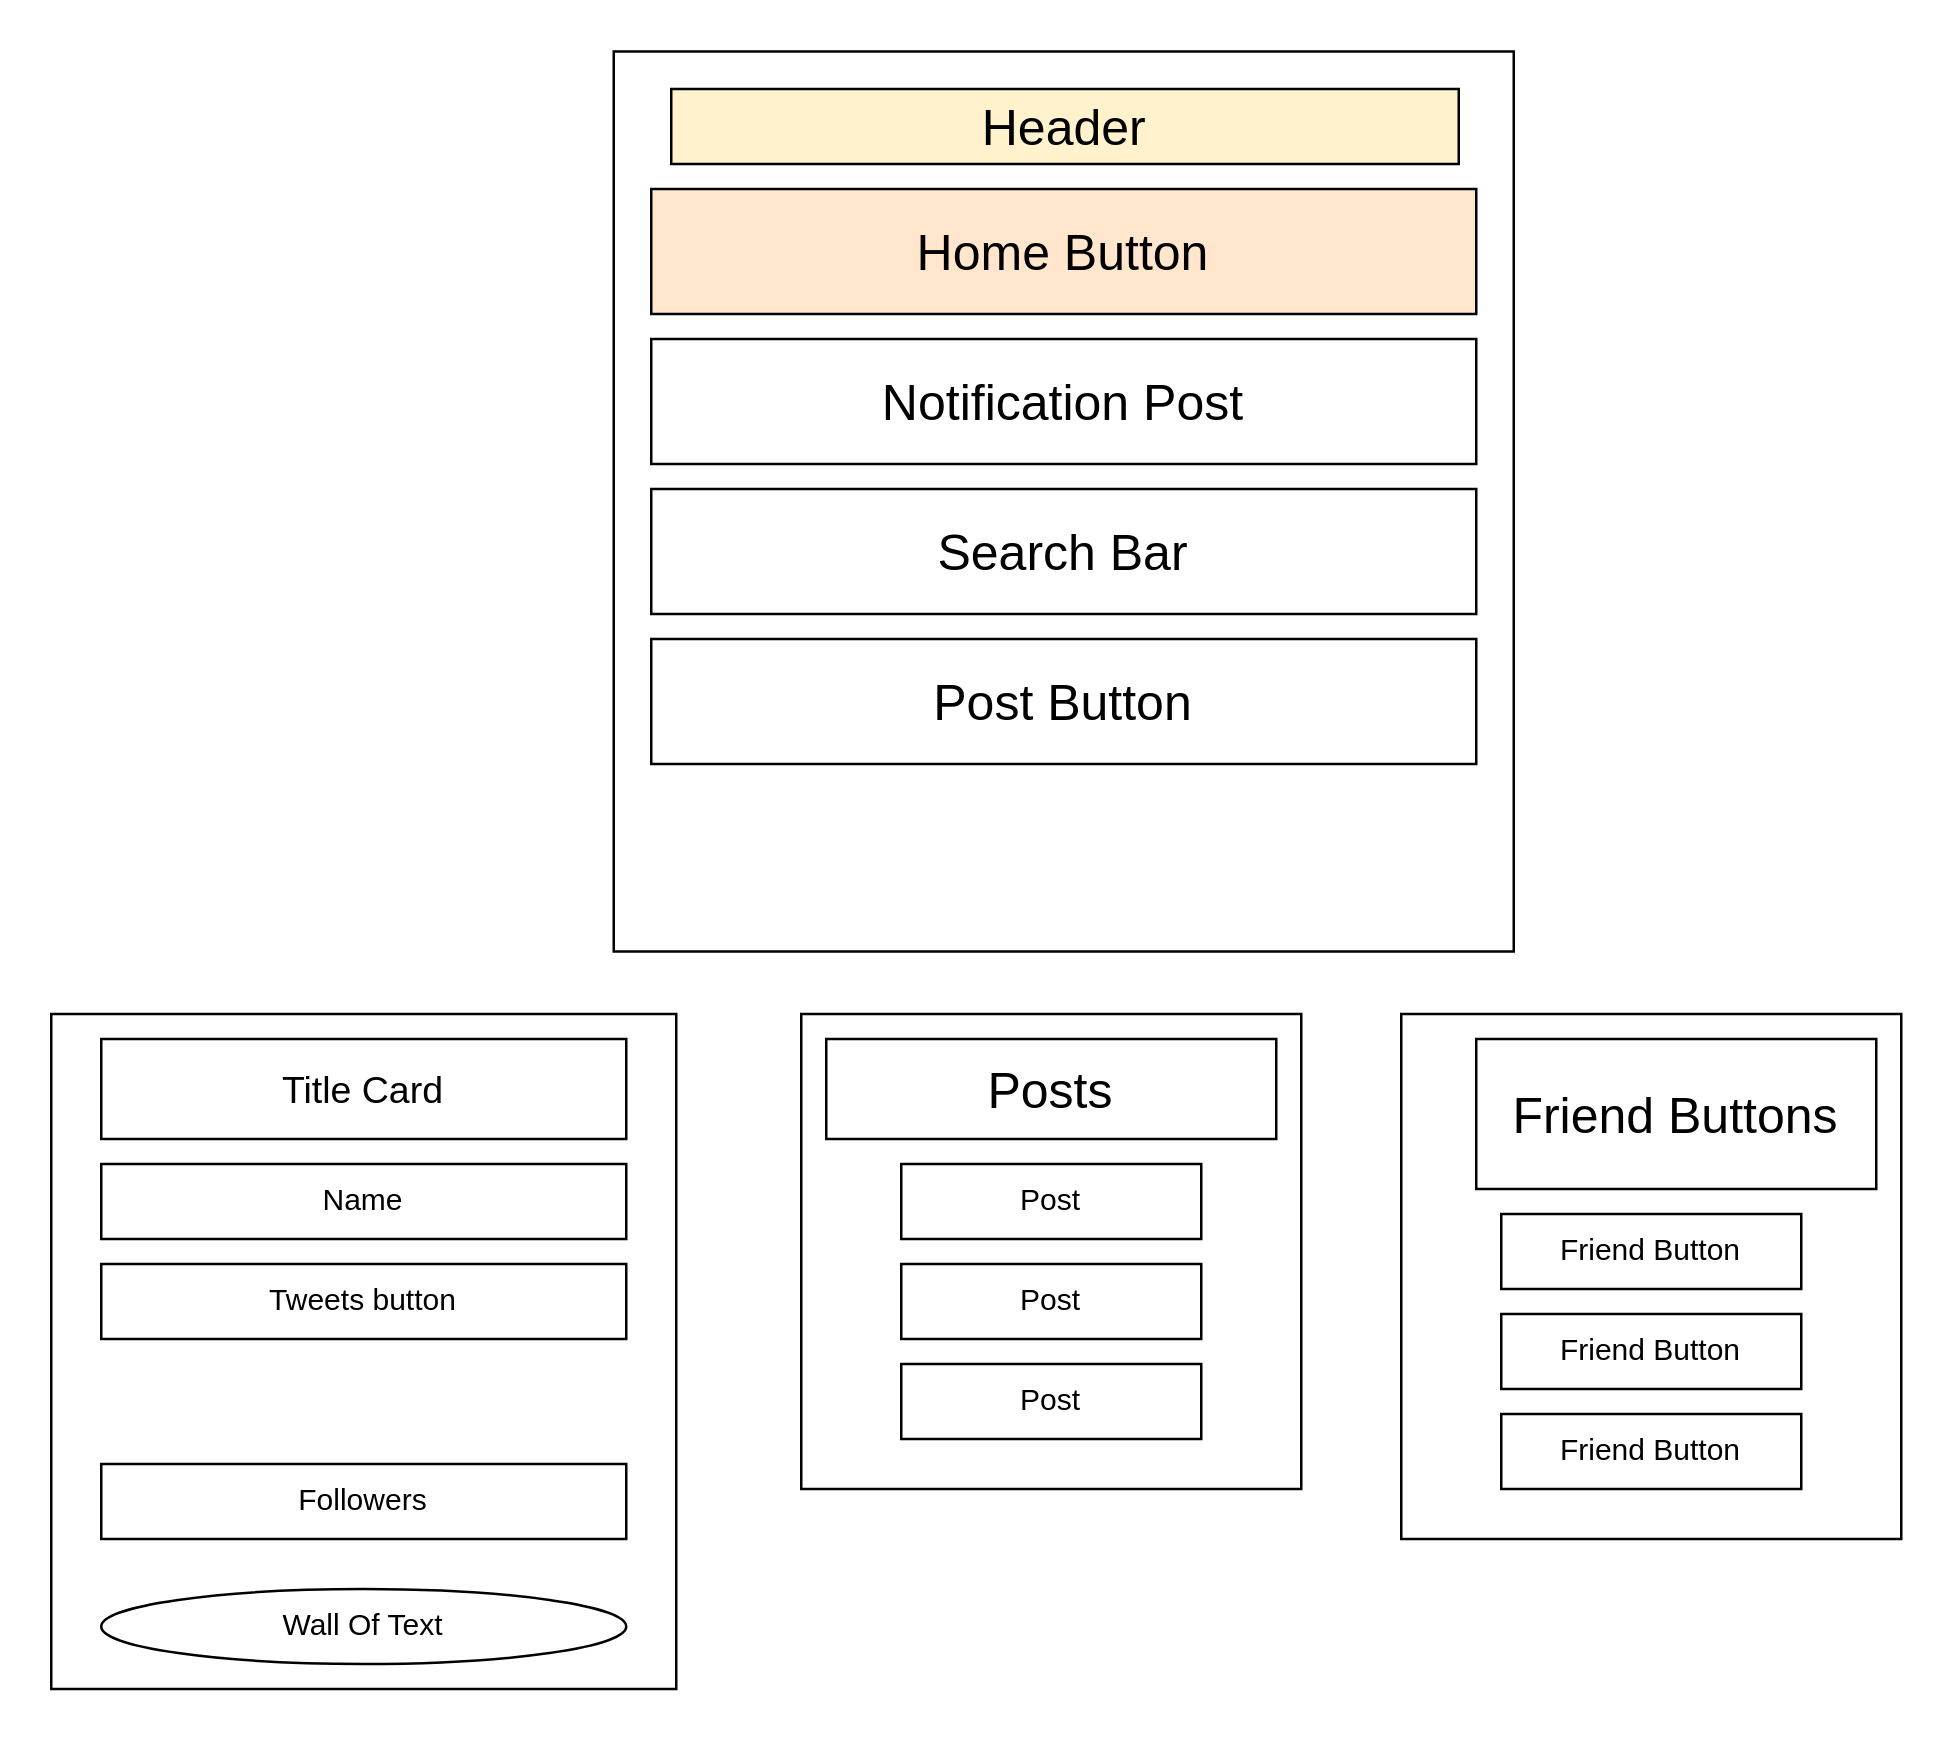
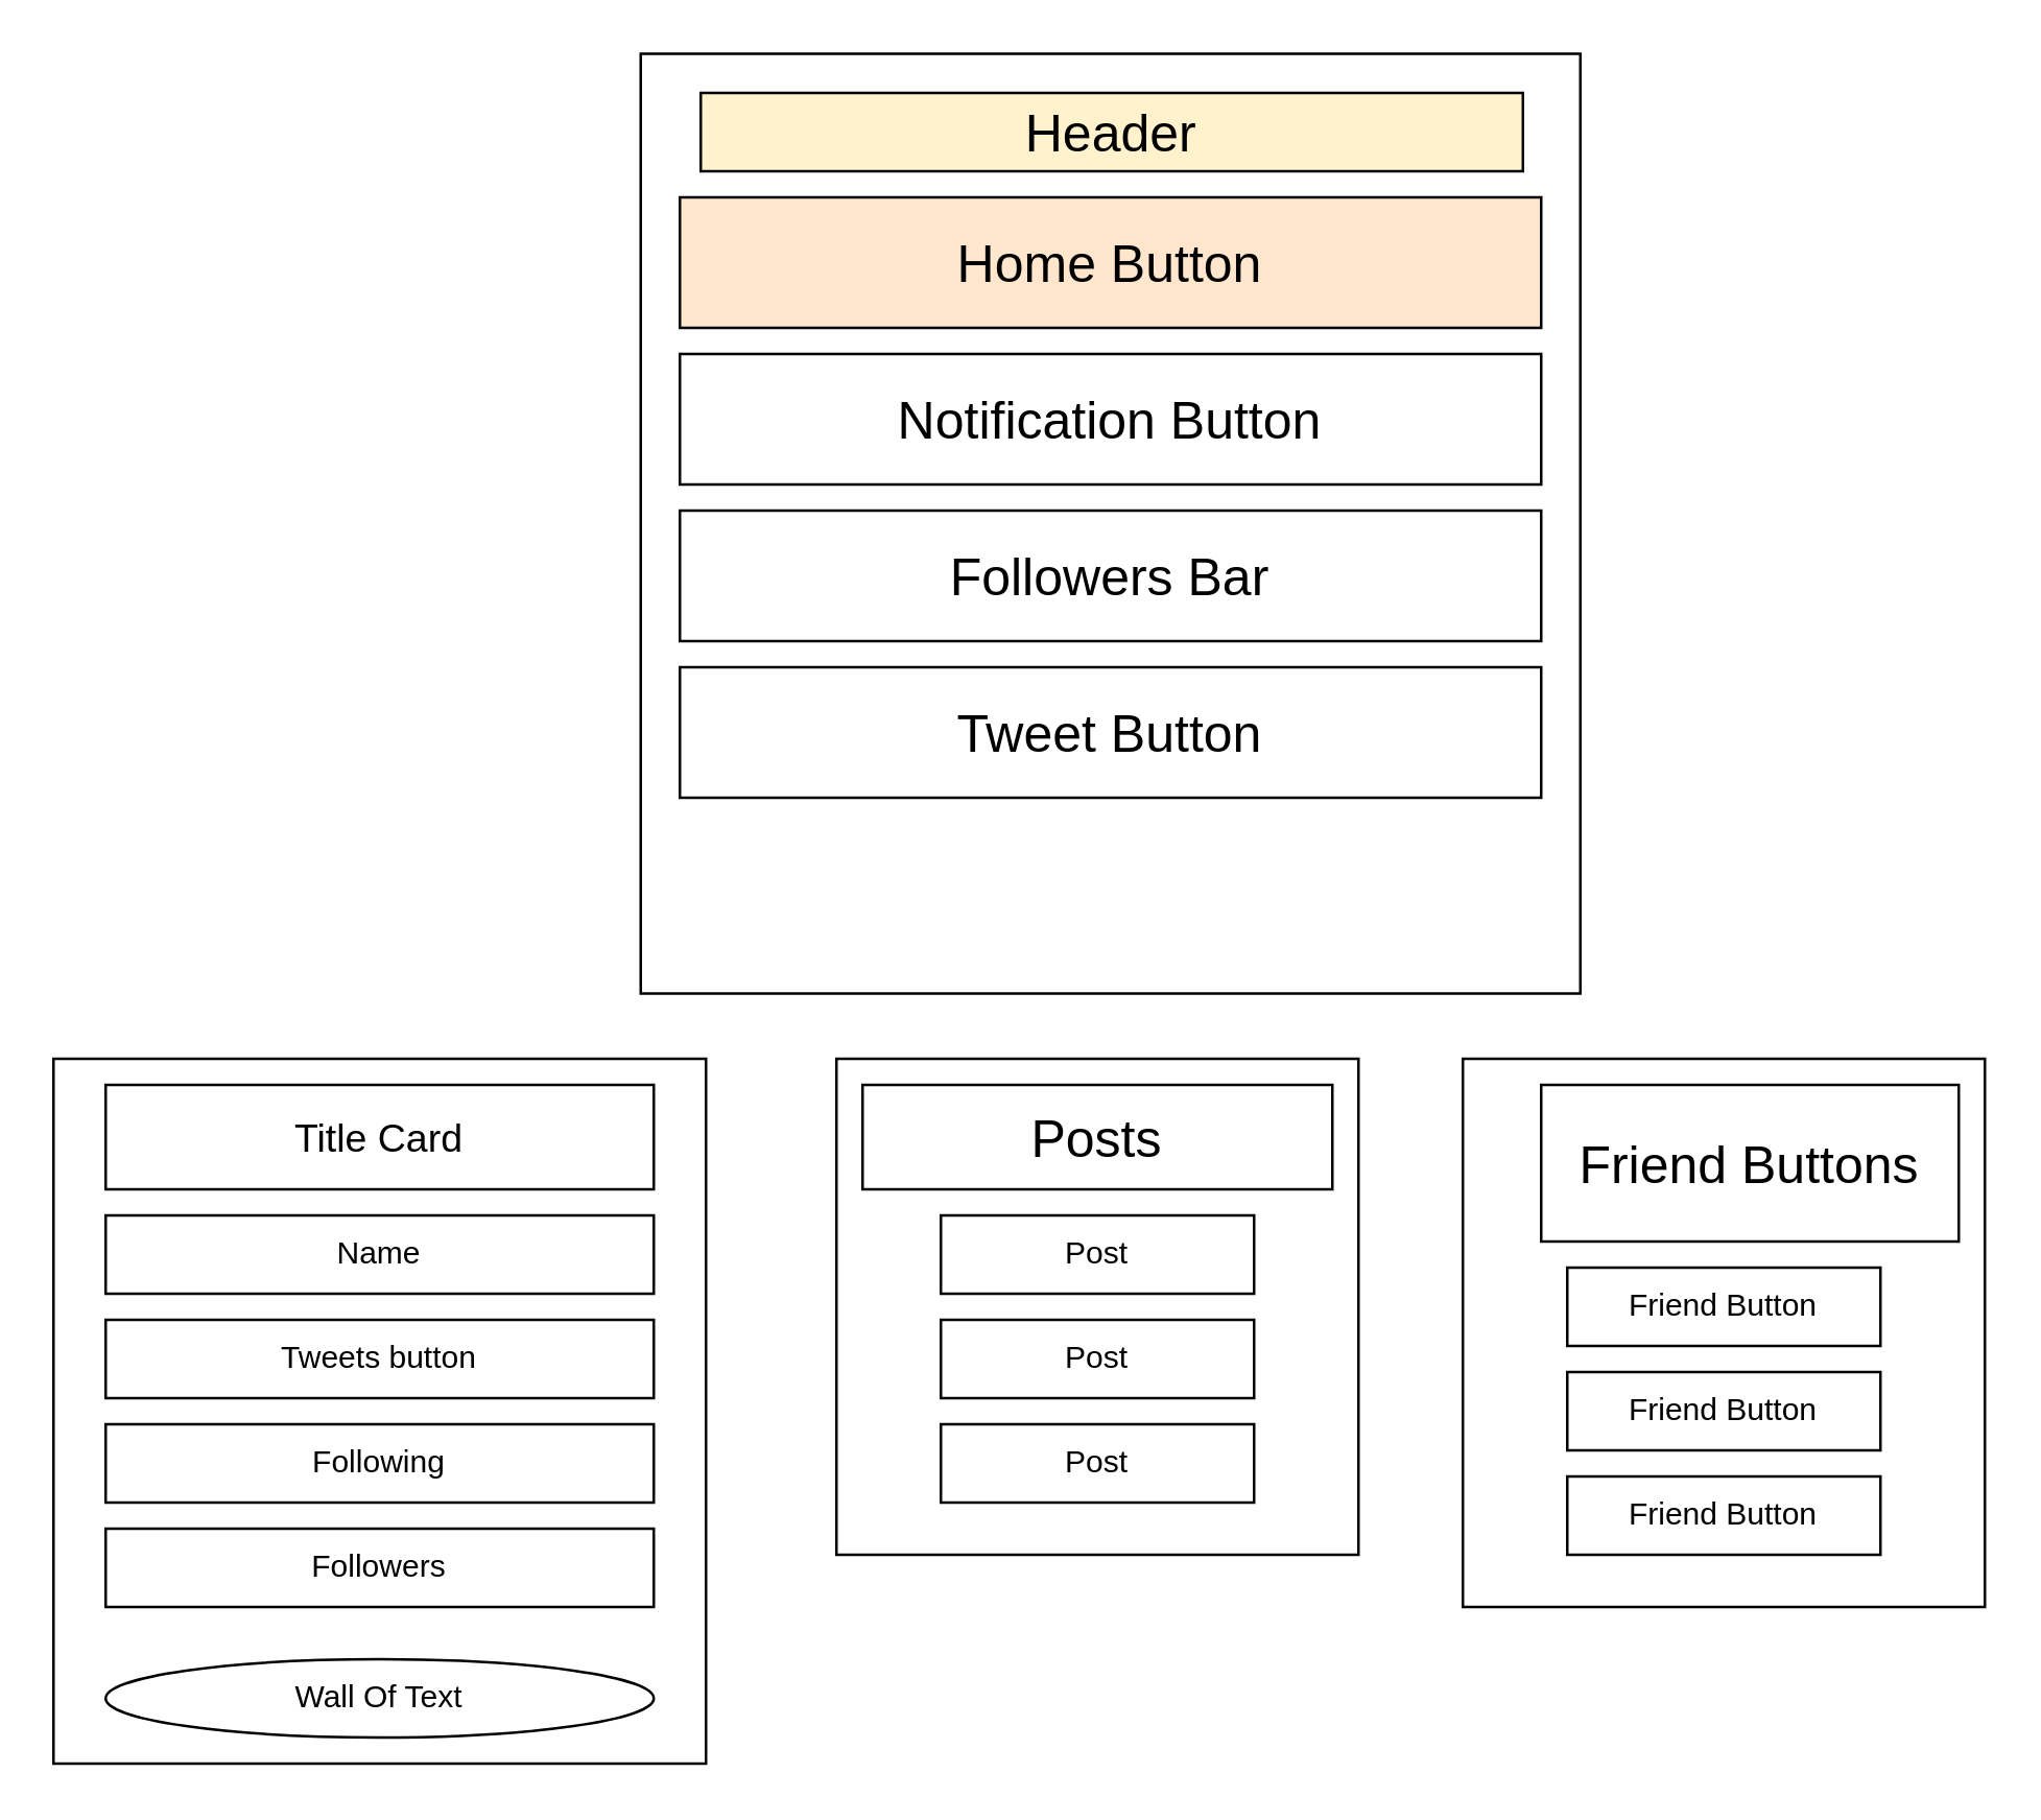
  <mxCell id="0" />
  <mxCell id="1" parent="0" />
  <mxCell id="2" value="" style="whiteSpace=wrap;html=1;aspect=fixed;" parent="1" vertex="1"><mxGeometry x="245" y="20" width="360" height="360" as="geometry" /></mxCell>
  <mxCell id="3" value="Header" style="rounded=0;whiteSpace=wrap;html=1;fontSize=20;fillColor=#fff2cc;" parent="1" vertex="1"><mxGeometry x="268" y="35" width="315" height="30" as="geometry" /></mxCell>
  <mxCell id="4" value="Home Button" style="rounded=0;whiteSpace=wrap;html=1;fontSize=20;fillColor=#ffe6cc;" parent="1" vertex="1"><mxGeometry x="260" y="75" width="330" height="50" as="geometry" /></mxCell>
- <mxCell id="5" value="Notification Post" style="rounded=0;whiteSpace=wrap;html=1;fontSize=20;" parent="1" vertex="1"><mxGeometry x="260" y="135" width="330" height="50" as="geometry" /></mxCell>
- <mxCell id="6" value="Search Bar" style="rounded=0;whiteSpace=wrap;html=1;fontSize=20;" parent="1" vertex="1"><mxGeometry x="260" y="195" width="330" height="50" as="geometry" /></mxCell>
- <mxCell id="7" value="Post Button" style="rounded=0;whiteSpace=wrap;html=1;fontSize=20;" parent="1" vertex="1"><mxGeometry x="260" y="255" width="330" height="50" as="geometry" /></mxCell>
+ <mxCell id="5" value="Notification Button" style="rounded=0;whiteSpace=wrap;html=1;fontSize=20;" parent="1" vertex="1"><mxGeometry x="260" y="135" width="330" height="50" as="geometry" /></mxCell>
+ <mxCell id="6" value="Followers Bar" style="rounded=0;whiteSpace=wrap;html=1;fontSize=20;" parent="1" vertex="1"><mxGeometry x="260" y="195" width="330" height="50" as="geometry" /></mxCell>
+ <mxCell id="7" value="Tweet Button" style="rounded=0;whiteSpace=wrap;html=1;fontSize=20;" parent="1" vertex="1"><mxGeometry x="260" y="255" width="330" height="50" as="geometry" /></mxCell>
  <mxCell id="8" style="edgeStyle=orthogonalEdgeStyle;rounded=0;orthogonalLoop=1;jettySize=auto;html=1;exitX=0.5;exitY=1;exitDx=0;exitDy=0;" parent="1" source="2" target="2" edge="1"><mxGeometry relative="1" as="geometry" /></mxCell>
  <mxCell id="9" style="edgeStyle=orthogonalEdgeStyle;rounded=0;orthogonalLoop=1;jettySize=auto;html=1;exitX=0.5;exitY=1;exitDx=0;exitDy=0;" parent="1" source="2" target="2" edge="1"><mxGeometry relative="1" as="geometry" /></mxCell>
  <mxCell id="10" style="edgeStyle=orthogonalEdgeStyle;rounded=0;orthogonalLoop=1;jettySize=auto;html=1;exitX=0.5;exitY=1;exitDx=0;exitDy=0;" parent="1" source="2" target="2" edge="1"><mxGeometry relative="1" as="geometry" /></mxCell>
  <mxCell id="11" style="edgeStyle=orthogonalEdgeStyle;rounded=0;orthogonalLoop=1;jettySize=auto;html=1;exitX=0.5;exitY=1;exitDx=0;exitDy=0;" parent="1" source="2" target="2" edge="1"><mxGeometry relative="1" as="geometry" /></mxCell>
  <mxCell id="12" value="" style="rounded=0;whiteSpace=wrap;html=1;" parent="1" vertex="1"><mxGeometry x="20" y="405" width="250" height="270" as="geometry" /></mxCell>
  <mxCell id="13" value="Title Card" style="rounded=0;whiteSpace=wrap;html=1;fontSize=15;" parent="1" vertex="1"><mxGeometry x="40" y="415" width="210" height="40" as="geometry" /></mxCell>
  <mxCell id="14" value="Name" style="rounded=0;whiteSpace=wrap;html=1;" parent="1" vertex="1"><mxGeometry x="40" y="465" width="210" height="30" as="geometry" /></mxCell>
  <mxCell id="15" value="Tweets button" style="rounded=0;whiteSpace=wrap;html=1;" parent="1" vertex="1"><mxGeometry x="40" y="505" width="210" height="30" as="geometry" /></mxCell>
+ <mxCell id="16" value="Following" style="rounded=0;whiteSpace=wrap;html=1;" parent="1" vertex="1"><mxGeometry x="40" y="545" width="210" height="30" as="geometry" /></mxCell>
  <mxCell id="17" value="Followers" style="rounded=0;whiteSpace=wrap;html=1;" parent="1" vertex="1"><mxGeometry x="40" y="585" width="210" height="30" as="geometry" /></mxCell>
  <mxCell id="18" value="Wall Of Text" style="ellipse;whiteSpace=wrap;html=1;" parent="1" vertex="1"><mxGeometry x="40" y="635" width="210" height="30" as="geometry" /></mxCell>
  <mxCell id="19" style="edgeStyle=orthogonalEdgeStyle;rounded=0;orthogonalLoop=1;jettySize=auto;html=1;exitX=0.5;exitY=1;exitDx=0;exitDy=0;" parent="1" source="18" target="18" edge="1"><mxGeometry relative="1" as="geometry" /></mxCell>
  <mxCell id="20" style="edgeStyle=orthogonalEdgeStyle;rounded=0;orthogonalLoop=1;jettySize=auto;html=1;exitX=0.5;exitY=1;exitDx=0;exitDy=0;" parent="1" source="18" target="18" edge="1"><mxGeometry relative="1" as="geometry" /></mxCell>
  <mxCell id="21" value="" style="rounded=0;whiteSpace=wrap;html=1;" parent="1" vertex="1"><mxGeometry x="320" y="405" width="200" height="190" as="geometry" /></mxCell>
  <mxCell id="22" value="Posts" style="rounded=0;whiteSpace=wrap;html=1;fontSize=20;" parent="1" vertex="1"><mxGeometry x="330" y="415" width="180" height="40" as="geometry" /></mxCell>
  <mxCell id="23" value="Post" style="rounded=0;whiteSpace=wrap;html=1;" parent="1" vertex="1"><mxGeometry x="360" y="465" width="120" height="30" as="geometry" /></mxCell>
  <mxCell id="24" value="Post" style="rounded=0;whiteSpace=wrap;html=1;" parent="1" vertex="1"><mxGeometry x="360" y="505" width="120" height="30" as="geometry" /></mxCell>
  <mxCell id="25" value="Post" style="rounded=0;whiteSpace=wrap;html=1;" parent="1" vertex="1"><mxGeometry x="360" y="545" width="120" height="30" as="geometry" /></mxCell>
  <mxCell id="26" value="" style="rounded=0;whiteSpace=wrap;html=1;" parent="1" vertex="1"><mxGeometry x="560" y="405" width="200" height="210" as="geometry" /></mxCell>
  <mxCell id="27" value="Friend Buttons" style="rounded=0;whiteSpace=wrap;html=1;fontSize=20;" parent="1" vertex="1"><mxGeometry x="590" y="415" width="160" height="60" as="geometry" /></mxCell>
  <mxCell id="28" value="Friend Button" style="rounded=0;whiteSpace=wrap;html=1;" parent="1" vertex="1"><mxGeometry x="600" y="485" width="120" height="30" as="geometry" /></mxCell>
  <mxCell id="29" value="Friend Button" style="rounded=0;whiteSpace=wrap;html=1;" parent="1" vertex="1"><mxGeometry x="600" y="525" width="120" height="30" as="geometry" /></mxCell>
  <mxCell id="30" value="Friend Button" style="rounded=0;whiteSpace=wrap;html=1;" parent="1" vertex="1"><mxGeometry x="600" y="565" width="120" height="30" as="geometry" /></mxCell>
